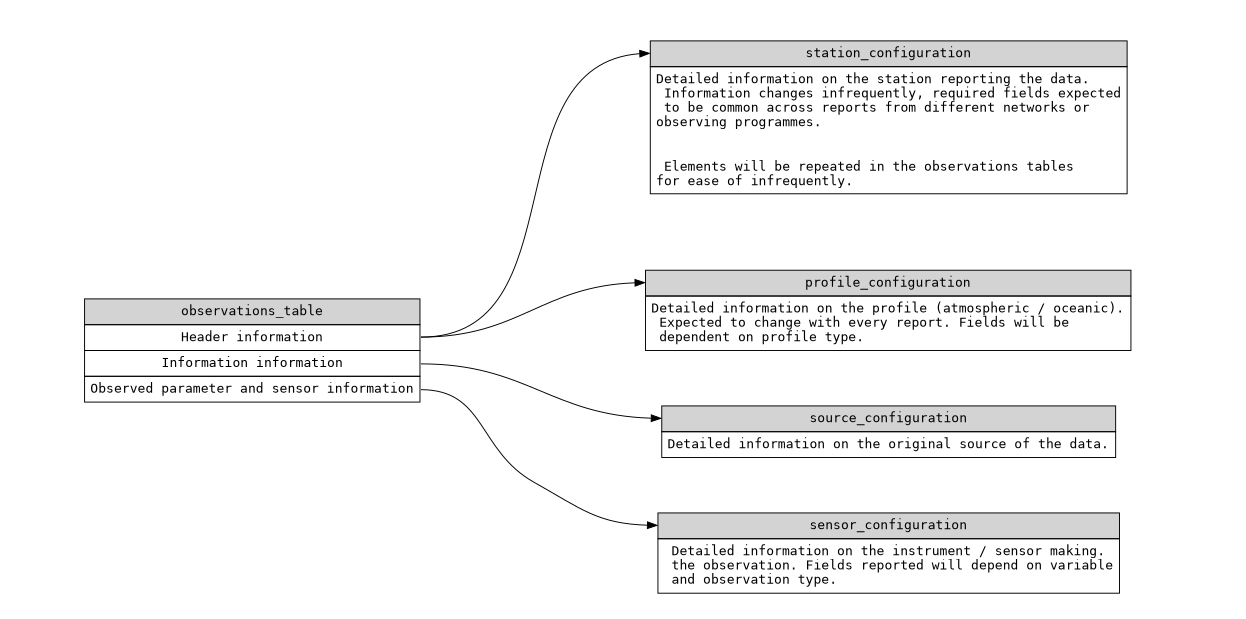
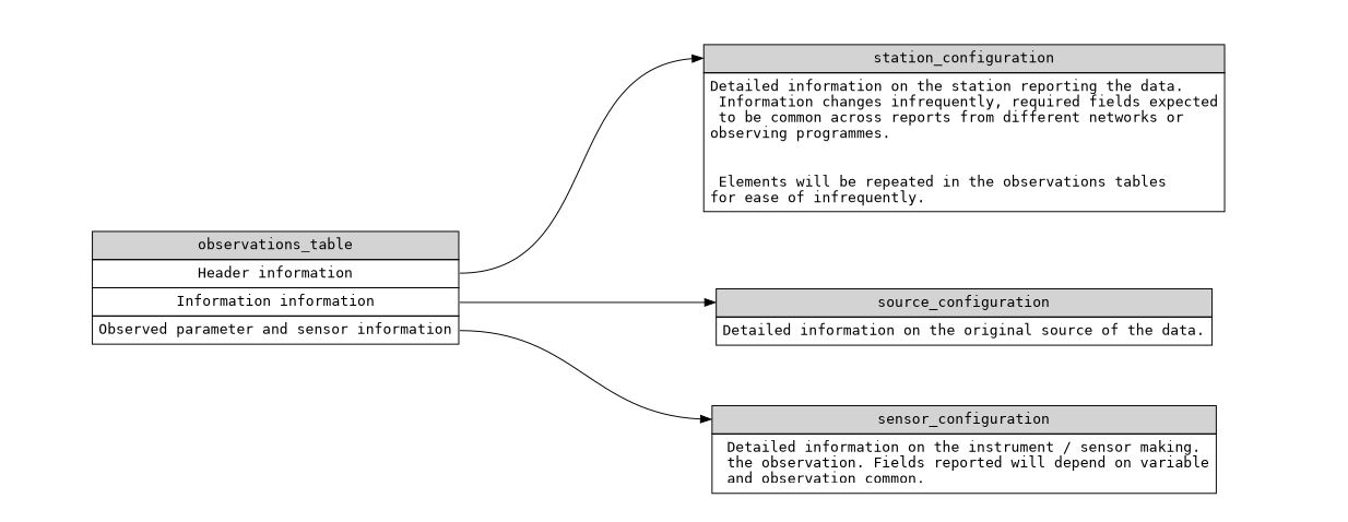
  digraph {
    fontname="DejaVu Sans Mono"
    rankdir=LR
    node [color=white fontname="DejaVu Sans Mono"]
    edge [fontname="DejaVu Sans Mono" headport=head tailport=head]
    n1 [label=<<TABLE BORDER="0" CELLBORDER="1" CELLSPACING="0" CELLPADDING="5" COLOR="BLACK">                                 <TR><TD COLSPAN="1" ALIGN="center" BGCOLOR="lightgray">observations_table</TD></TR>                                 <TR><TD PORT="head">Header information</TD></TR>                                 <TR><TD PORT="source">Information information</TD></TR>                                 <TR><TD PORT="sensor">Observed parameter and sensor information</TD></TR>                              </TABLE>>]
    n2 [label=<<TABLE BORDER="0" CELLBORDER="1" CELLSPACING="0" CELLPADDING="5" COLOR="BLACK" WIDTH="200px">                                 <TR><TD COLSPAN="1" ALIGN="center" BGCOLOR="lightgray" PORT="head">station_configuration</TD></TR>                                 <TR><TD>Detailed information on the station reporting the data.<BR ALIGN="LEFT"/> Information changes infrequently, required fields expected<BR ALIGN="LEFT"/> to be common across reports from different networks or <BR ALIGN="LEFT"/>observing programmes.<BR ALIGN="LEFT"/><BR/>&nbsp; <BR ALIGN="LEFT"/> Elements will be repeated in the observations tables <BR ALIGN="left"/>for ease of infrequently.<BR ALIGN="LEFT"/></TD></TR>                              </TABLE>>]
-   n3 [label=<<TABLE BORDER="0" CELLBORDER="1" CELLSPACING="0" CELLPADDING="5" COLOR="BLACK" WIDTH="200px">                                 <TR><TD COLSPAN="1" ALIGN="center" BGCOLOR="lightgray" PORT="head">profile_configuration</TD></TR>                                 <TR><TD>Detailed information on the profile (atmospheric / oceanic).<BR ALIGN="LEFT"/> Expected to change with every report. Fields will be<BR ALIGN="LEFT"/> dependent on profile type.<BR ALIGN="LEFT"/></TD></TR>                              </TABLE>>]
    n4 [label=<<TABLE BORDER="0" CELLBORDER="1" CELLSPACING="0" CELLPADDING="5" COLOR="BLACK" WIDTH="200px">                                 <TR><TD COLSPAN="1" ALIGN="center" BGCOLOR="lightgray" PORT="head">source_configuration</TD></TR>                                 <TR><TD>Detailed information on the original source of the data.<BR ALIGN="LEFT"/></TD></TR>                              </TABLE>>]
-   n5 [label=<<TABLE BORDER="0" CELLBORDER="1" CELLSPACING="0" CELLPADDING="5" COLOR="BLACK" WIDTH="200px">                                 <TR><TD COLSPAN="1" ALIGN="center" BGCOLOR="lightgray" PORT="head">sensor_configuration</TD></TR>                                 <TR><TD> Detailed information on the instrument / sensor making.<BR ALIGN="LEFT"/> the observation. Fields reported will depend on variable<BR ALIGN="LEFT"/> and observation type.<BR ALIGN="LEFT"/></TD></TR>                              </TABLE>>]
+   n5 [label=<<TABLE BORDER="0" CELLBORDER="1" CELLSPACING="0" CELLPADDING="5" COLOR="BLACK" WIDTH="200px">                                 <TR><TD COLSPAN="1" ALIGN="center" BGCOLOR="lightgray" PORT="head">sensor_configuration</TD></TR>                                 <TR><TD> Detailed information on the instrument / sensor making.<BR ALIGN="LEFT"/> the observation. Fields reported will depend on variable<BR ALIGN="LEFT"/> and observation common.<BR ALIGN="LEFT"/></TD></TR>                              </TABLE>>]
    n1 -> n2
-   n1 -> n3
    n1 -> n4 [tailport=source]
    n1 -> n5 [tailport=sensor]
  }
